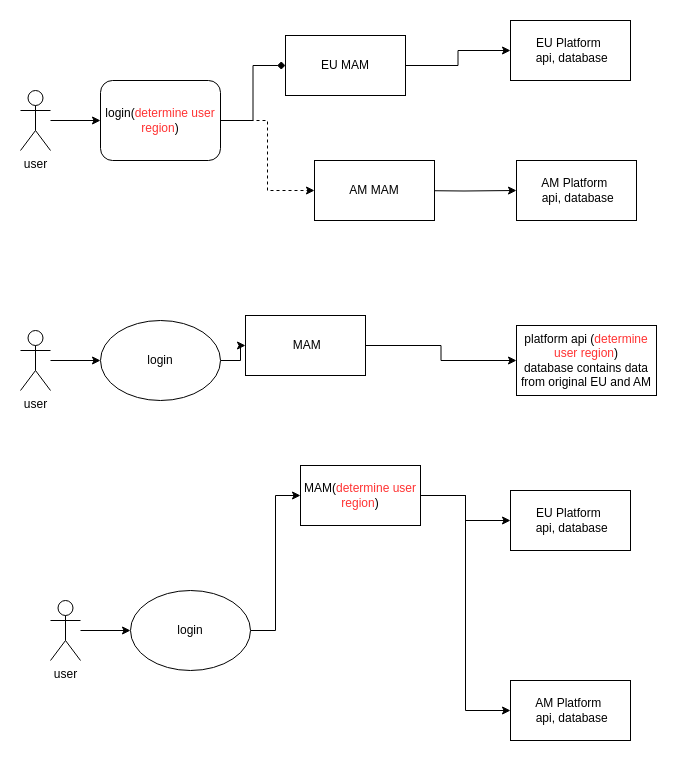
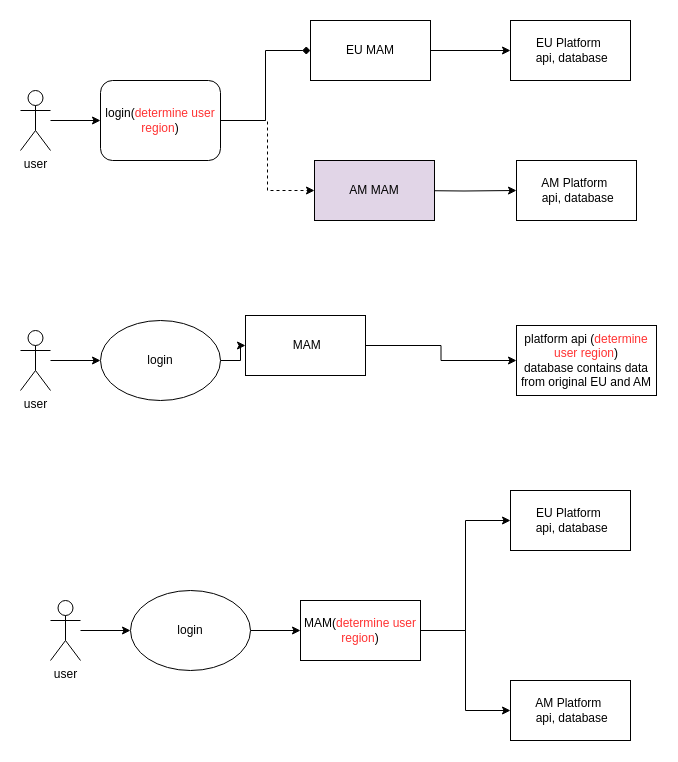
  <mxCell id="0" />
  <mxCell id="1" parent="0" />
  <mxCell id="2" style="edgeStyle=orthogonalEdgeStyle;rounded=0;orthogonalLoop=1;jettySize=auto;html=1;entryX=0;entryY=0.5;entryDx=0;entryDy=0;" parent="1" source="3" target="6" edge="1"><mxGeometry relative="1" as="geometry" /></mxCell>
  <mxCell id="3" value="user" style="shape=umlActor;verticalLabelPosition=bottom;verticalAlign=top;html=1;outlineConnect=0;" parent="1" vertex="1"><mxGeometry x="20" y="90" width="30" height="60" as="geometry" /></mxCell>
  <mxCell id="4" style="edgeStyle=orthogonalEdgeStyle;rounded=0;orthogonalLoop=1;jettySize=auto;html=1;entryX=0;entryY=0.5;entryDx=0;entryDy=0;endArrow=diamond;" parent="1" source="6" target="8" edge="1"><mxGeometry relative="1" as="geometry" /></mxCell>
  <mxCell id="5" style="edgeStyle=orthogonalEdgeStyle;rounded=0;orthogonalLoop=1;jettySize=auto;html=1;exitX=1;exitY=0.5;exitDx=0;exitDy=0;entryX=0;entryY=0.5;entryDx=0;entryDy=0;dashed=1;" parent="1" source="6" target="10" edge="1"><mxGeometry relative="1" as="geometry" /></mxCell>
  <mxCell id="6" value="login(&lt;font color=&quot;#ff3333&quot;&gt;determine user region&lt;/font&gt;)" style="whiteSpace=wrap;html=1;rounded=1;" parent="1" vertex="1"><mxGeometry x="100" y="80" width="120" height="80" as="geometry" /></mxCell>
  <mxCell id="7" value="" style="edgeStyle=orthogonalEdgeStyle;rounded=0;orthogonalLoop=1;jettySize=auto;html=1;" parent="1" source="8" target="11" edge="1"><mxGeometry relative="1" as="geometry" /></mxCell>
- <mxCell id="8" value="EU MAM" style="rounded=0;whiteSpace=wrap;html=1;" parent="1" vertex="1"><mxGeometry x="285" y="35" width="120" height="60" as="geometry" /></mxCell>
+ <mxCell id="8" value="EU MAM" style="rounded=0;whiteSpace=wrap;html=1;" parent="1" vertex="1"><mxGeometry x="310" y="20" width="120" height="60" as="geometry" /></mxCell>
  <mxCell id="9" value="" style="edgeStyle=orthogonalEdgeStyle;rounded=0;orthogonalLoop=1;jettySize=auto;html=1;" parent="1" target="12" edge="1"><mxGeometry relative="1" as="geometry"><mxPoint x="410" y="190" as="sourcePoint" /></mxGeometry></mxCell>
- <mxCell id="10" value="AM MAM" style="rounded=0;whiteSpace=wrap;html=1;" parent="1" vertex="1"><mxGeometry x="314" y="160" width="120" height="60" as="geometry" /></mxCell>
+ <mxCell id="10" value="AM MAM" style="rounded=0;whiteSpace=wrap;html=1;fillColor=#e1d5e7;" parent="1" vertex="1"><mxGeometry x="314" y="160" width="120" height="60" as="geometry" /></mxCell>
  <mxCell id="11" value="EU Platform&amp;nbsp;&lt;br&gt;&amp;nbsp;api, database" style="rounded=0;whiteSpace=wrap;html=1;" parent="1" vertex="1"><mxGeometry x="510" y="20" width="120" height="60" as="geometry" /></mxCell>
  <mxCell id="12" value="AM Platform&amp;nbsp;&lt;br style=&quot;border-color: var(--border-color);&quot;&gt;&amp;nbsp;api, database" style="rounded=0;whiteSpace=wrap;html=1;" parent="1" vertex="1"><mxGeometry x="516" y="160" width="120" height="60" as="geometry" /></mxCell>
  <mxCell id="13" style="edgeStyle=orthogonalEdgeStyle;rounded=0;orthogonalLoop=1;jettySize=auto;html=1;entryX=0;entryY=0.5;entryDx=0;entryDy=0;" parent="1" source="14" target="16" edge="1"><mxGeometry relative="1" as="geometry" /></mxCell>
  <mxCell id="14" value="user" style="shape=umlActor;verticalLabelPosition=bottom;verticalAlign=top;html=1;outlineConnect=0;" parent="1" vertex="1"><mxGeometry x="20" y="330" width="30" height="60" as="geometry" /></mxCell>
  <mxCell id="15" value="" style="edgeStyle=orthogonalEdgeStyle;rounded=0;orthogonalLoop=1;jettySize=auto;html=1;" parent="1" source="16" target="19" edge="1"><mxGeometry relative="1" as="geometry" /></mxCell>
  <mxCell id="16" value="login" style="ellipse;whiteSpace=wrap;html=1;" parent="1" vertex="1"><mxGeometry x="100" y="320" width="120" height="80" as="geometry" /></mxCell>
  <mxCell id="17" value="platform&amp;nbsp;api (&lt;font style=&quot;border-color: var(--border-color);&quot; color=&quot;#ff3333&quot;&gt;determine user region&lt;/font&gt;)&lt;br&gt;database contains data from original EU and AM" style="rounded=0;whiteSpace=wrap;html=1;" parent="1" vertex="1"><mxGeometry x="516" y="325" width="140" height="70" as="geometry" /></mxCell>
  <mxCell id="18" value="" style="edgeStyle=orthogonalEdgeStyle;rounded=0;orthogonalLoop=1;jettySize=auto;html=1;" parent="1" source="19" target="17" edge="1"><mxGeometry relative="1" as="geometry" /></mxCell>
  <mxCell id="19" value="&amp;nbsp;MAM" style="rounded=0;whiteSpace=wrap;html=1;" parent="1" vertex="1"><mxGeometry x="245" y="315" width="120" height="60" as="geometry" /></mxCell>
  <mxCell id="20" style="edgeStyle=orthogonalEdgeStyle;rounded=0;orthogonalLoop=1;jettySize=auto;html=1;entryX=0;entryY=0.5;entryDx=0;entryDy=0;" parent="1" source="21" target="23" edge="1"><mxGeometry relative="1" as="geometry" /></mxCell>
  <mxCell id="21" value="user" style="shape=umlActor;verticalLabelPosition=bottom;verticalAlign=top;html=1;outlineConnect=0;" parent="1" vertex="1"><mxGeometry x="50" y="600" width="30" height="60" as="geometry" /></mxCell>
  <mxCell id="22" style="edgeStyle=orthogonalEdgeStyle;rounded=0;orthogonalLoop=1;jettySize=auto;html=1;exitX=1;exitY=0.5;exitDx=0;exitDy=0;entryX=0;entryY=0.5;entryDx=0;entryDy=0;" parent="1" source="23" target="26" edge="1"><mxGeometry relative="1" as="geometry" /></mxCell>
  <mxCell id="23" value="login" style="ellipse;whiteSpace=wrap;html=1;" parent="1" vertex="1"><mxGeometry x="130" y="590" width="120" height="80" as="geometry" /></mxCell>
  <mxCell id="24" style="edgeStyle=orthogonalEdgeStyle;rounded=0;orthogonalLoop=1;jettySize=auto;html=1;entryX=0;entryY=0.5;entryDx=0;entryDy=0;" parent="1" source="26" target="27" edge="1"><mxGeometry relative="1" as="geometry" /></mxCell>
  <mxCell id="25" style="edgeStyle=orthogonalEdgeStyle;rounded=0;orthogonalLoop=1;jettySize=auto;html=1;entryX=0;entryY=0.5;entryDx=0;entryDy=0;" parent="1" source="26" target="28" edge="1"><mxGeometry relative="1" as="geometry" /></mxCell>
- <mxCell id="26" value="MAM(&lt;font style=&quot;border-color: var(--border-color);&quot; color=&quot;#ff3333&quot;&gt;determine user region&lt;/font&gt;)" style="rounded=0;whiteSpace=wrap;html=1;" parent="1" vertex="1"><mxGeometry x="300" y="465" width="120" height="60" as="geometry" /></mxCell>
+ <mxCell id="26" value="MAM(&lt;font style=&quot;border-color: var(--border-color);&quot; color=&quot;#ff3333&quot;&gt;determine user region&lt;/font&gt;)" style="rounded=0;whiteSpace=wrap;html=1;" parent="1" vertex="1"><mxGeometry x="300" y="600" width="120" height="60" as="geometry" /></mxCell>
  <mxCell id="27" value="EU Platform&amp;nbsp;&lt;br&gt;&amp;nbsp;api, database" style="rounded=0;whiteSpace=wrap;html=1;" parent="1" vertex="1"><mxGeometry x="510" y="490" width="120" height="60" as="geometry" /></mxCell>
  <mxCell id="28" value="AM Platform&amp;nbsp;&lt;br style=&quot;border-color: var(--border-color);&quot;&gt;&amp;nbsp;api, database" style="rounded=0;whiteSpace=wrap;html=1;" parent="1" vertex="1"><mxGeometry x="510" y="680" width="120" height="60" as="geometry" /></mxCell>
